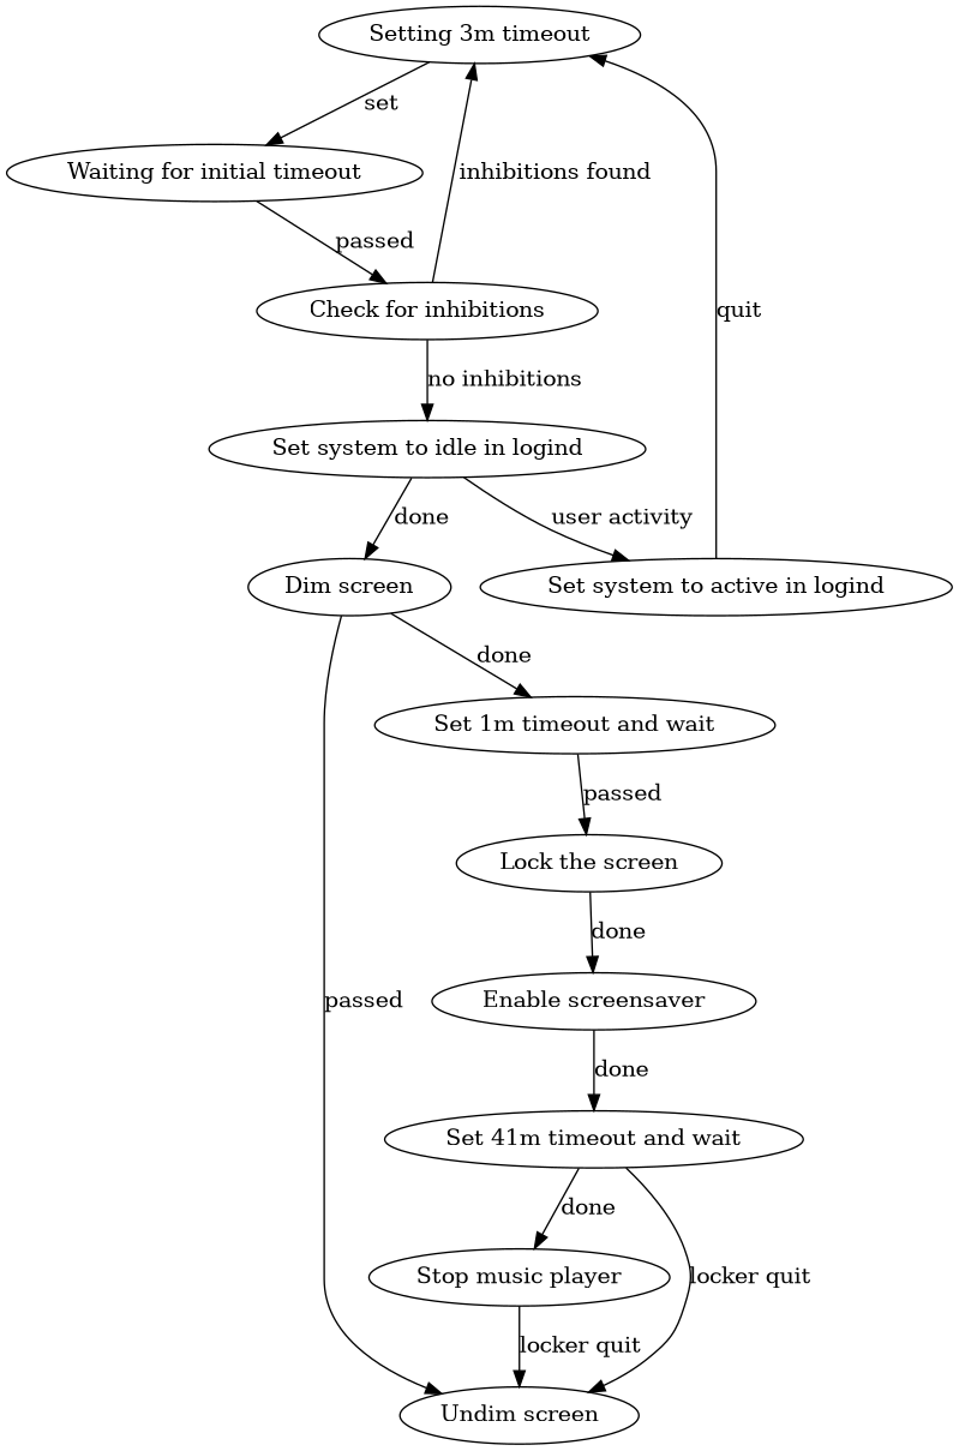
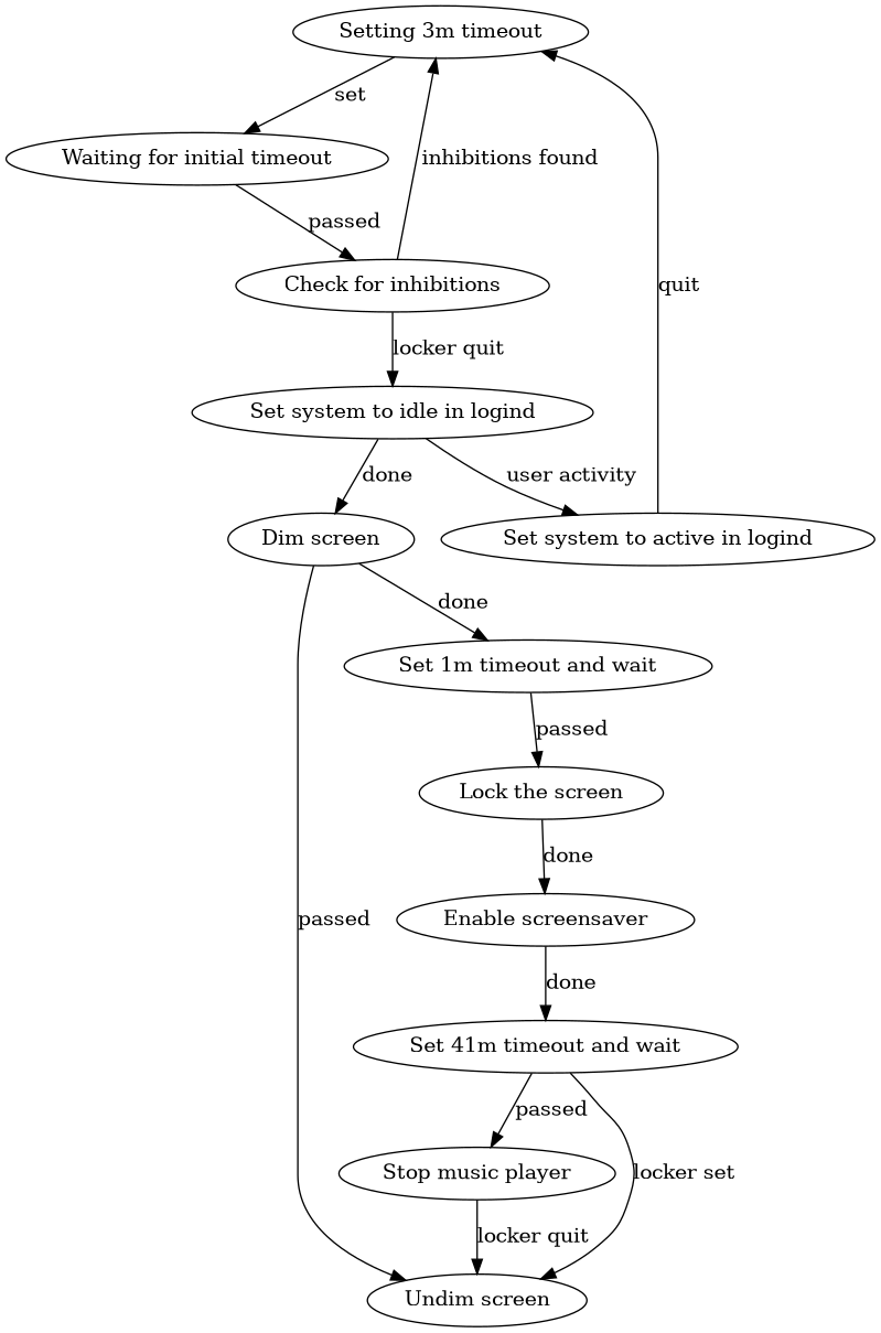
  digraph {
    n1 [label="Setting 3m timeout"]
    n2 [label="Waiting for initial timeout"]
    n3 [label="Check for inhibitions"]
    n4 [label="Set system to idle in logind"]
    n5 [label="Set system to active in logind"]
    n6 [label="Dim screen"]
    n7 [label="Undim screen"]
    n8 [label="Set 1m timeout and wait"]
    n9 [label="Lock the screen"]
    n10 [label="Enable screensaver"]
    n11 [label="Set 41m timeout and wait"]
    n12 [label="Stop music player"]
    n1 -> n2 [label=set]
    n2 -> n3 [label=passed]
    n3 -> n1 [label="inhibitions found"]
-   n3 -> n4 [label="no inhibitions"]
+   n3 -> n4 [label="locker quit"]
    n4 -> n5 [label="user activity"]
    n4 -> n6 [label=done]
    n5 -> n1 [label=quit]
    n6 -> n7 [label=passed]
    n6 -> n8 [label=done]
    n8 -> n9 [label=passed]
    n9 -> n10 [label=done]
    n10 -> n11 [label=done]
-   n11 -> n7 [label="locker quit"]
-   n11 -> n12 [label=done]
+   n11 -> n7 [label="locker set"]
+   n11 -> n12 [label=passed]
    n12 -> n7 [label="locker quit"]
  }
